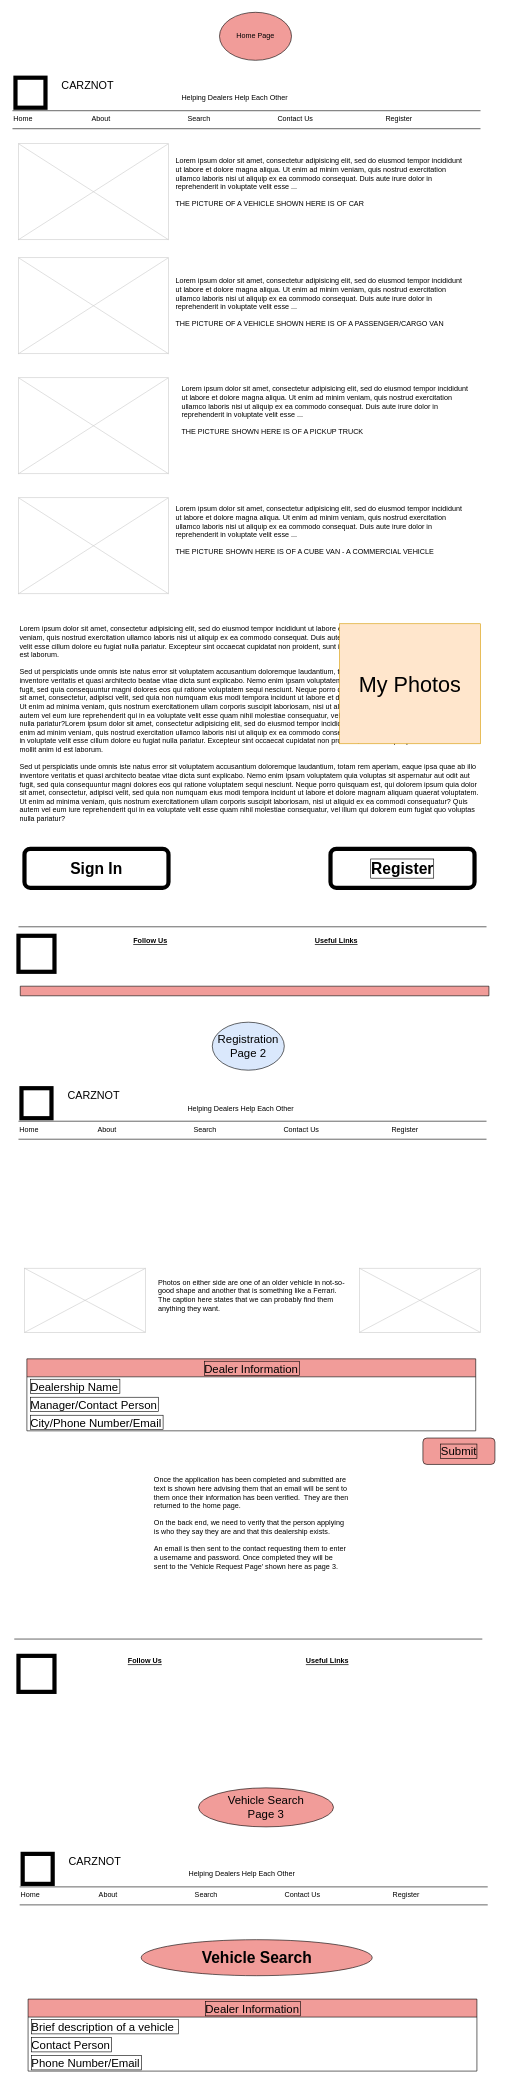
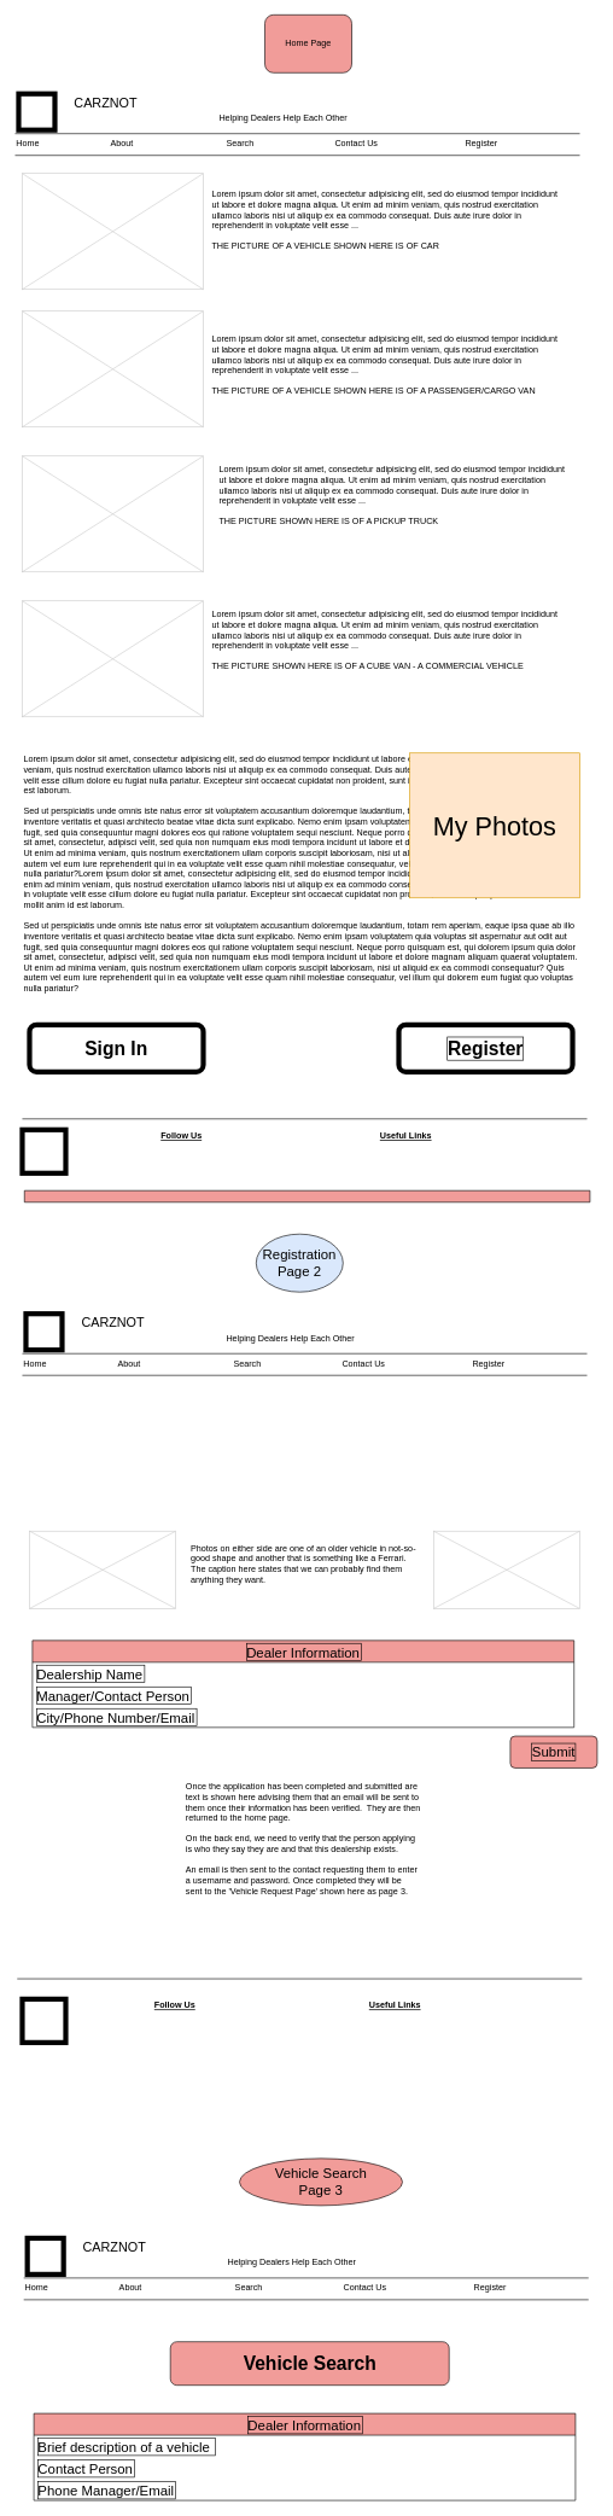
  <mxCell id="0" />
  <mxCell id="1" parent="0" />
  <mxCell id="2" value="" style="verticalLabelPosition=bottom;verticalAlign=top;strokeWidth=1;shape=mxgraph.mockup.graphics.iconGrid;strokeColor=#CCCCCC;gridSize=1,1;" parent="1" vertex="1"><mxGeometry x="30" y="239" width="250" height="160" as="geometry" /></mxCell>
  <mxCell id="3" value="CARZNOT" style="text;spacingTop=-5;fontSize=18;fontStyle=0" parent="1" vertex="1"><mxGeometry x="100" y="129" width="230" height="20" as="geometry" /></mxCell>
  <mxCell id="4" value="" style="line;strokeWidth=1" parent="1" vertex="1"><mxGeometry x="20" y="179" width="780" height="10" as="geometry" /></mxCell>
  <mxCell id="5" value="" style="line;strokeWidth=1" parent="1" vertex="1"><mxGeometry x="20" y="209" width="780" height="10" as="geometry" /></mxCell>
  <mxCell id="6" value="Home" style="text;spacingTop=-5;" parent="1" vertex="1"><mxGeometry x="20" y="189" width="30" height="20" as="geometry" /></mxCell>
  <mxCell id="7" value="About" style="text;spacingTop=-5;" parent="1" vertex="1"><mxGeometry x="150" y="189" width="30" height="20" as="geometry" /></mxCell>
  <mxCell id="8" value="Contact Us" style="text;spacingTop=-5;" parent="1" vertex="1"><mxGeometry x="460" y="189" width="30" height="20" as="geometry" /></mxCell>
  <mxCell id="9" value="Lorem ipsum dolor sit amet, consectetur adipisicing elit, sed do eiusmod tempor incididunt ut labore et dolore magna aliqua. Ut enim ad minim veniam, quis nostrud exercitation ullamco laboris nisi ut aliquip ex ea commodo consequat. Duis aute irure dolor in reprehenderit in voluptate velit esse ...&#10;&#10;THE PICTURE OF A VEHICLE SHOWN HERE IS OF CAR" style="text;spacingTop=-5;whiteSpace=wrap;align=left" parent="1" vertex="1"><mxGeometry x="290" y="259" width="480" height="140" as="geometry" /></mxCell>
  <mxCell id="10" value="Search" style="text;spacingTop=-5;" parent="1" vertex="1"><mxGeometry x="310" y="189" width="30" height="20" as="geometry" /></mxCell>
  <mxCell id="11" value="Lorem ipsum dolor sit amet, consectetur adipisicing elit, sed do eiusmod tempor incididunt ut labore et dolore magna aliqua. Ut enim ad minim veniam, quis nostrud exercitation ullamco laboris nisi ut aliquip ex ea commodo consequat. Duis aute irure dolor in reprehenderit in voluptate velit esse cillum dolore eu fugiat nulla pariatur. Excepteur sint occaecat cupidatat non proident, sunt in culpa qui officia deserunt mollit anim id est laborum.&#10;&#10;Sed ut perspiciatis unde omnis iste natus error sit voluptatem accusantium doloremque laudantium, totam rem aperiam, eaque ipsa quae ab illo inventore veritatis et quasi architecto beatae vitae dicta sunt explicabo. Nemo enim ipsam voluptatem quia voluptas sit aspernatur aut odit aut fugit, sed quia consequuntur magni dolores eos qui ratione voluptatem sequi nesciunt. Neque porro quisquam est, qui dolorem ipsum quia dolor sit amet, consectetur, adipisci velit, sed quia non numquam eius modi tempora incidunt ut labore et dolore magnam aliquam quaerat voluptatem. Ut enim ad minima veniam, quis nostrum exercitationem ullam corporis suscipit laboriosam, nisi ut aliquid ex ea commodi consequatur? Quis autem vel eum iure reprehenderit qui in ea voluptate velit esse quam nihil molestiae consequatur, vel illum qui dolorem eum fugiat quo voluptas nulla pariatur?Lorem ipsum dolor sit amet, consectetur adipisicing elit, sed do eiusmod tempor incididunt ut labore et dolore magna aliqua. Ut enim ad minim veniam, quis nostrud exercitation ullamco laboris nisi ut aliquip ex ea commodo consequat. Duis aute irure dolor in reprehenderit in voluptate velit esse cillum dolore eu fugiat nulla pariatur. Excepteur sint occaecat cupidatat non proident, sunt in culpa qui officia deserunt mollit anim id est laborum.&#10;&#10;Sed ut perspiciatis unde omnis iste natus error sit voluptatem accusantium doloremque laudantium, totam rem aperiam, eaque ipsa quae ab illo inventore veritatis et quasi architecto beatae vitae dicta sunt explicabo. Nemo enim ipsam voluptatem quia voluptas sit aspernatur aut odit aut fugit, sed quia consequuntur magni dolores eos qui ratione voluptatem sequi nesciunt. Neque porro quisquam est, qui dolorem ipsum quia dolor sit amet, consectetur, adipisci velit, sed quia non numquam eius modi tempora incidunt ut labore et dolore magnam aliquam quaerat voluptatem. Ut enim ad minima veniam, quis nostrum exercitationem ullam corporis suscipit laboriosam, nisi ut aliquid ex ea commodi consequatur? Quis autem vel eum iure reprehenderit qui in ea voluptate velit esse quam nihil molestiae consequatur, vel illum qui dolorem eum fugiat quo voluptas nulla pariatur?" style="text;spacingTop=-5;whiteSpace=wrap;align=left" parent="1" vertex="1"><mxGeometry x="30" y="1039" width="770" height="430" as="geometry" /></mxCell>
  <mxCell id="12" value="" style="verticalLabelPosition=bottom;verticalAlign=top;strokeWidth=1;shape=mxgraph.mockup.graphics.iconGrid;strokeColor=#CCCCCC;gridSize=1,1;" parent="1" vertex="1"><mxGeometry x="30" y="429" width="250" height="160" as="geometry" /></mxCell>
  <mxCell id="13" value="Lorem ipsum dolor sit amet, consectetur adipisicing elit, sed do eiusmod tempor incididunt ut labore et dolore magna aliqua. Ut enim ad minim veniam, quis nostrud exercitation ullamco laboris nisi ut aliquip ex ea commodo consequat. Duis aute irure dolor in reprehenderit in voluptate velit esse ...&#10;&#10;THE PICTURE OF A VEHICLE SHOWN HERE IS OF A PASSENGER/CARGO VAN" style="text;spacingTop=-5;whiteSpace=wrap;align=left" parent="1" vertex="1"><mxGeometry x="290" y="459" width="480" height="140" as="geometry" /></mxCell>
  <mxCell id="14" value="" style="verticalLabelPosition=bottom;verticalAlign=top;strokeWidth=1;shape=mxgraph.mockup.graphics.iconGrid;strokeColor=#CCCCCC;gridSize=1,1;" parent="1" vertex="1"><mxGeometry x="30" y="629" width="250" height="160" as="geometry" /></mxCell>
  <mxCell id="15" value="" style="verticalLabelPosition=bottom;verticalAlign=top;strokeWidth=1;shape=mxgraph.mockup.graphics.iconGrid;strokeColor=#CCCCCC;gridSize=1,1;" parent="1" vertex="1"><mxGeometry x="30" y="829" width="250" height="160" as="geometry" /></mxCell>
  <mxCell id="16" value="Lorem ipsum dolor sit amet, consectetur adipisicing elit, sed do eiusmod tempor incididunt ut labore et dolore magna aliqua. Ut enim ad minim veniam, quis nostrud exercitation ullamco laboris nisi ut aliquip ex ea commodo consequat. Duis aute irure dolor in reprehenderit in voluptate velit esse ...&#10;&#10;THE PICTURE SHOWN HERE IS OF A PICKUP TRUCK" style="text;spacingTop=-5;whiteSpace=wrap;align=left" parent="1" vertex="1"><mxGeometry x="300" y="639" width="480" height="140" as="geometry" /></mxCell>
  <mxCell id="17" value="Lorem ipsum dolor sit amet, consectetur adipisicing elit, sed do eiusmod tempor incididunt ut labore et dolore magna aliqua. Ut enim ad minim veniam, quis nostrud exercitation ullamco laboris nisi ut aliquip ex ea commodo consequat. Duis aute irure dolor in reprehenderit in voluptate velit esse ...&#10;&#10;THE PICTURE SHOWN HERE IS OF A CUBE VAN - A COMMERCIAL VEHICLE" style="text;spacingTop=-5;whiteSpace=wrap;align=left" parent="1" vertex="1"><mxGeometry x="290" y="839" width="480" height="140" as="geometry" /></mxCell>
  <mxCell id="18" value="Register" style="text;spacingTop=-5;" parent="1" vertex="1"><mxGeometry x="640" y="189" width="30" height="20" as="geometry" /></mxCell>
  <mxCell id="19" value="Helping Dealers Help Each Other" style="text;spacingTop=-5;" parent="1" vertex="1"><mxGeometry x="300" y="154" width="30" height="20" as="geometry" /></mxCell>
  <mxCell id="20" value="My Photos" style="text;spacingTop=-5;align=center;verticalAlign=middle;fontSize=36;fillColor=#ffe6cc;strokeColor=#d79b00;" parent="1" vertex="1"><mxGeometry x="565" y="1039" width="235" height="200" as="geometry" /></mxCell>
  <mxCell id="21" value="" style="line;strokeWidth=1" parent="1" vertex="1"><mxGeometry x="30" y="1539" width="780" height="10" as="geometry" /></mxCell>
  <mxCell id="22" value="Logo" style="text;spacingTop=-5;align=center" parent="1" vertex="1"><mxGeometry x="30" y="1559" width="40" height="40" as="geometry" /></mxCell>
  <mxCell id="23" value="Follow Us" style="text;spacingTop=-5;align=center;fontStyle=5" parent="1" vertex="1"><mxGeometry x="230" y="1559" width="40" height="30" as="geometry" /></mxCell>
  <mxCell id="24" value="" style="whiteSpace=wrap;html=1;aspect=fixed;strokeWidth=7;" parent="1" vertex="1"><mxGeometry x="30" y="1559" width="60" height="60" as="geometry" /></mxCell>
  <mxCell id="25" value="" style="whiteSpace=wrap;html=1;aspect=fixed;strokeWidth=7;" parent="1" vertex="1"><mxGeometry x="25" y="129" width="50" height="50" as="geometry" /></mxCell>
  <mxCell id="26" value="Sign In" style="rounded=1;whiteSpace=wrap;html=1;strokeWidth=7;fontStyle=1;fontSize=26;" parent="1" vertex="1"><mxGeometry x="40" y="1414" width="240" height="65" as="geometry" /></mxCell>
  <mxCell id="27" value="Register" style="rounded=1;whiteSpace=wrap;html=1;strokeWidth=7;fontSize=26;fontStyle=1;labelBorderColor=default;" parent="1" vertex="1"><mxGeometry x="550" y="1414" width="240" height="65" as="geometry" /></mxCell>
  <mxCell id="28" value="Useful Links" style="text;spacingTop=-5;align=center;fontStyle=5" parent="1" vertex="1"><mxGeometry x="540" y="1559" width="40" height="30" as="geometry" /></mxCell>
  <mxCell id="29" value="CARZNOT" style="text;spacingTop=-5;fontSize=18;fontStyle=0" vertex="1" parent="1"><mxGeometry x="110" y="1813" width="230" height="20" as="geometry" /></mxCell>
  <mxCell id="30" value="" style="line;strokeWidth=1" vertex="1" parent="1"><mxGeometry x="30" y="1863" width="780" height="10" as="geometry" /></mxCell>
  <mxCell id="31" value="" style="line;strokeWidth=1" vertex="1" parent="1"><mxGeometry x="30" y="1893" width="780" height="10" as="geometry" /></mxCell>
  <mxCell id="32" value="Home" style="text;spacingTop=-5;" vertex="1" parent="1"><mxGeometry x="30" y="1873" width="30" height="20" as="geometry" /></mxCell>
  <mxCell id="33" value="About" style="text;spacingTop=-5;" vertex="1" parent="1"><mxGeometry x="160" y="1873" width="30" height="20" as="geometry" /></mxCell>
  <mxCell id="34" value="Contact Us" style="text;spacingTop=-5;" vertex="1" parent="1"><mxGeometry x="470" y="1873" width="30" height="20" as="geometry" /></mxCell>
  <mxCell id="35" value="Search" style="text;spacingTop=-5;" vertex="1" parent="1"><mxGeometry x="320" y="1873" width="30" height="20" as="geometry" /></mxCell>
  <mxCell id="36" value="" style="verticalLabelPosition=bottom;verticalAlign=top;strokeWidth=1;shape=mxgraph.mockup.graphics.iconGrid;strokeColor=#CCCCCC;gridSize=1,1;" vertex="1" parent="1"><mxGeometry x="40" y="2113" width="202" height="107" as="geometry" /></mxCell>
  <mxCell id="37" value="Photos on either side are one of an older vehicle in not-so-good shape and another that is something like a Ferrari.  The caption here states that we can probably find them anything they want." style="text;spacingTop=-5;whiteSpace=wrap;align=left" vertex="1" parent="1"><mxGeometry x="261" y="2128" width="322" height="70" as="geometry" /></mxCell>
  <mxCell id="38" value="Register" style="text;spacingTop=-5;" vertex="1" parent="1"><mxGeometry x="650" y="1873" width="30" height="20" as="geometry" /></mxCell>
  <mxCell id="39" value="Helping Dealers Help Each Other" style="text;spacingTop=-5;" vertex="1" parent="1"><mxGeometry x="310" y="1838" width="30" height="20" as="geometry" /></mxCell>
  <mxCell id="40" value="" style="line;strokeWidth=1" vertex="1" parent="1"><mxGeometry x="23" y="2726" width="780" height="10" as="geometry" /></mxCell>
  <mxCell id="41" value="Logo" style="text;spacingTop=-5;align=center" vertex="1" parent="1"><mxGeometry x="40" y="2769" width="40" height="40" as="geometry" /></mxCell>
  <mxCell id="42" value="Follow Us" style="text;spacingTop=-5;align=center;fontStyle=5" vertex="1" parent="1"><mxGeometry x="221" y="2759" width="40" height="30" as="geometry" /></mxCell>
  <mxCell id="43" value="" style="whiteSpace=wrap;html=1;aspect=fixed;strokeWidth=7;" vertex="1" parent="1"><mxGeometry x="30" y="2759" width="60" height="60" as="geometry" /></mxCell>
  <mxCell id="44" value="" style="whiteSpace=wrap;html=1;aspect=fixed;strokeWidth=7;" vertex="1" parent="1"><mxGeometry x="35" y="1813" width="50" height="50" as="geometry" /></mxCell>
  <mxCell id="45" value="Useful Links" style="text;spacingTop=-5;align=center;fontStyle=5" vertex="1" parent="1"><mxGeometry x="525" y="2759" width="40" height="30" as="geometry" /></mxCell>
  <mxCell id="46" value="&lt;font style=&quot;font-size: 19px;&quot;&gt;Registration&lt;br&gt;Page 2&lt;/font&gt;" style="ellipse;whiteSpace=wrap;html=1;fillColor=#dae8fc;" vertex="1" parent="1"><mxGeometry x="353" y="1703" width="120" height="80" as="geometry" /></mxCell>
- <mxCell id="47" value="Home Page" style="ellipse;whiteSpace=wrap;html=1;fillColor=#F19C99;" vertex="1" parent="1"><mxGeometry x="365" y="20" width="120" height="80" as="geometry" /></mxCell>
+ <mxCell id="47" value="Home Page" style="whiteSpace=wrap;html=1;fillColor=#F19C99;rounded=1;" vertex="1" parent="1"><mxGeometry x="365" y="20" width="120" height="80" as="geometry" /></mxCell>
  <mxCell id="48" value="" style="verticalLabelPosition=bottom;verticalAlign=top;html=1;shape=mxgraph.basic.rect;fillColor2=none;strokeWidth=1;size=20;indent=5;fontSize=25;fillColor=#F19C99;" vertex="1" parent="1"><mxGeometry x="33" y="1643" width="781" height="16" as="geometry" /></mxCell>
  <mxCell id="49" value="" style="verticalLabelPosition=bottom;verticalAlign=top;strokeWidth=1;shape=mxgraph.mockup.graphics.iconGrid;strokeColor=#CCCCCC;gridSize=1,1;" vertex="1" parent="1"><mxGeometry x="598" y="2113" width="202" height="107" as="geometry" /></mxCell>
  <mxCell id="50" value="Dealer Information" style="swimlane;fontStyle=0;childLayout=stackLayout;horizontal=1;startSize=30;horizontalStack=0;resizeParent=1;resizeParentMax=0;resizeLast=0;collapsible=1;marginBottom=0;labelBorderColor=default;fontSize=19;fillColor=#F19C99;" vertex="1" parent="1"><mxGeometry x="44" y="2264" width="748" height="120" as="geometry" /></mxCell>
  <mxCell id="51" value="Dealership Name" style="text;strokeColor=none;fillColor=none;align=left;verticalAlign=middle;spacingLeft=4;spacingRight=4;overflow=hidden;points=[[0,0.5],[1,0.5]];portConstraint=eastwest;rotatable=0;labelBorderColor=default;fontSize=19;" vertex="1" parent="50"><mxGeometry y="30" width="748" height="30" as="geometry" /></mxCell>
  <mxCell id="52" value="Manager/Contact Person" style="text;strokeColor=none;fillColor=none;align=left;verticalAlign=middle;spacingLeft=4;spacingRight=4;overflow=hidden;points=[[0,0.5],[1,0.5]];portConstraint=eastwest;rotatable=0;labelBorderColor=default;fontSize=19;" vertex="1" parent="50"><mxGeometry y="60" width="748" height="30" as="geometry" /></mxCell>
  <mxCell id="53" value="City/Phone Number/Email" style="text;strokeColor=none;fillColor=none;align=left;verticalAlign=middle;spacingLeft=4;spacingRight=4;overflow=hidden;points=[[0,0.5],[1,0.5]];portConstraint=eastwest;rotatable=0;labelBorderColor=default;fontSize=19;" vertex="1" parent="50"><mxGeometry y="90" width="748" height="30" as="geometry" /></mxCell>
  <mxCell id="54" value="Once the application has been completed and submitted are text is shown here advising them that an email will be sent to them once their information has been verified.  They are then returned to the home page.&#10;&#10;On the back end, we need to verify that the person applying is who they say they are and that this dealership exists.&#10;&#10;An email is then sent to the contact requesting them to enter a username and password. Once completed they will be sent to the 'Vehicle Request Page' shown here as page 3.&#10;&#10;" style="text;spacingTop=-5;whiteSpace=wrap;align=left" vertex="1" parent="1"><mxGeometry x="254" y="2457" width="326" height="159" as="geometry" /></mxCell>
  <mxCell id="55" value="Submit" style="rounded=1;whiteSpace=wrap;html=1;labelBorderColor=default;fontSize=19;fillColor=#F19C99;" vertex="1" parent="1"><mxGeometry x="704" y="2396" width="120" height="44" as="geometry" /></mxCell>
  <mxCell id="56" value="CARZNOT" style="text;spacingTop=-5;fontSize=18;fontStyle=0" vertex="1" parent="1"><mxGeometry x="112" y="3089" width="230" height="20" as="geometry" /></mxCell>
  <mxCell id="57" value="" style="line;strokeWidth=1" vertex="1" parent="1"><mxGeometry x="32" y="3139" width="780" height="10" as="geometry" /></mxCell>
  <mxCell id="58" value="" style="line;strokeWidth=1" vertex="1" parent="1"><mxGeometry x="32" y="3169" width="780" height="10" as="geometry" /></mxCell>
  <mxCell id="59" value="Home" style="text;spacingTop=-5;" vertex="1" parent="1"><mxGeometry x="32" y="3149" width="30" height="20" as="geometry" /></mxCell>
  <mxCell id="60" value="About" style="text;spacingTop=-5;" vertex="1" parent="1"><mxGeometry x="162" y="3149" width="30" height="20" as="geometry" /></mxCell>
  <mxCell id="61" value="Contact Us" style="text;spacingTop=-5;" vertex="1" parent="1"><mxGeometry x="472" y="3149" width="30" height="20" as="geometry" /></mxCell>
  <mxCell id="62" value="Search" style="text;spacingTop=-5;" vertex="1" parent="1"><mxGeometry x="322" y="3149" width="30" height="20" as="geometry" /></mxCell>
  <mxCell id="63" value="Register" style="text;spacingTop=-5;" vertex="1" parent="1"><mxGeometry x="652" y="3149" width="30" height="20" as="geometry" /></mxCell>
  <mxCell id="64" value="Helping Dealers Help Each Other" style="text;spacingTop=-5;" vertex="1" parent="1"><mxGeometry x="312" y="3114" width="30" height="20" as="geometry" /></mxCell>
  <mxCell id="65" value="" style="whiteSpace=wrap;html=1;aspect=fixed;strokeWidth=7;" vertex="1" parent="1"><mxGeometry x="37" y="3089" width="50" height="50" as="geometry" /></mxCell>
  <mxCell id="66" value="&lt;font style=&quot;font-size: 19px;&quot;&gt;Vehicle Search&lt;br&gt;Page 3&lt;/font&gt;" style="ellipse;whiteSpace=wrap;html=1;fillColor=#F19C99;" vertex="1" parent="1"><mxGeometry x="330" y="2979" width="225" height="65" as="geometry" /></mxCell>
- <mxCell id="67" value="Vehicle Search" style="ellipse;whiteSpace=wrap;html=1;fontSize=26;fillColor=#F19C99;fontStyle=1;" vertex="1" parent="1"><mxGeometry x="234.5" y="3232" width="385" height="60" as="geometry" /></mxCell>
+ <mxCell id="67" value="Vehicle Search" style="rounded=1;whiteSpace=wrap;html=1;fontSize=26;fillColor=#F19C99;fontStyle=1" vertex="1" parent="1"><mxGeometry x="234.5" y="3232" width="385" height="60" as="geometry" /></mxCell>
  <mxCell id="68" value="Dealer Information" style="swimlane;fontStyle=0;childLayout=stackLayout;horizontal=1;startSize=30;horizontalStack=0;resizeParent=1;resizeParentMax=0;resizeLast=0;collapsible=1;marginBottom=0;labelBorderColor=default;fontSize=19;fillColor=#F19C99;" vertex="1" parent="1"><mxGeometry x="46" y="3331" width="748" height="120" as="geometry" /></mxCell>
  <mxCell id="69" value="Brief description of a vehicle " style="text;strokeColor=none;fillColor=none;align=left;verticalAlign=middle;spacingLeft=4;spacingRight=4;overflow=hidden;points=[[0,0.5],[1,0.5]];portConstraint=eastwest;rotatable=0;labelBorderColor=default;fontSize=19;" vertex="1" parent="68"><mxGeometry y="30" width="748" height="30" as="geometry" /></mxCell>
  <mxCell id="70" value="Contact Person" style="text;strokeColor=none;fillColor=none;align=left;verticalAlign=middle;spacingLeft=4;spacingRight=4;overflow=hidden;points=[[0,0.5],[1,0.5]];portConstraint=eastwest;rotatable=0;labelBorderColor=default;fontSize=19;" vertex="1" parent="68"><mxGeometry y="60" width="748" height="30" as="geometry" /></mxCell>
- <mxCell id="71" value="Phone Number/Email" style="text;strokeColor=none;fillColor=none;align=left;verticalAlign=middle;spacingLeft=4;spacingRight=4;overflow=hidden;points=[[0,0.5],[1,0.5]];portConstraint=eastwest;rotatable=0;labelBorderColor=default;fontSize=19;" vertex="1" parent="68"><mxGeometry y="90" width="748" height="30" as="geometry" /></mxCell>
+ <mxCell id="71" value="Phone Manager/Email" style="text;strokeColor=none;fillColor=none;align=left;verticalAlign=middle;spacingLeft=4;spacingRight=4;overflow=hidden;points=[[0,0.5],[1,0.5]];portConstraint=eastwest;rotatable=0;labelBorderColor=default;fontSize=19;" vertex="1" parent="68"><mxGeometry y="90" width="748" height="30" as="geometry" /></mxCell>
